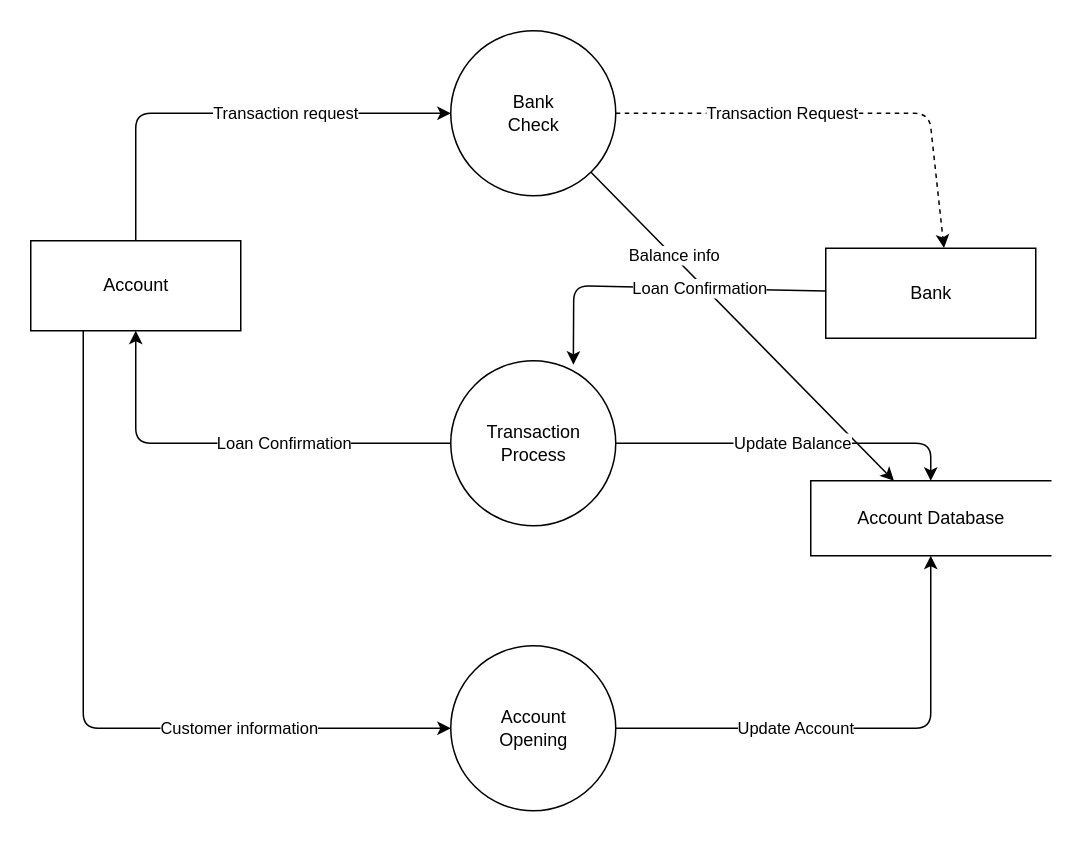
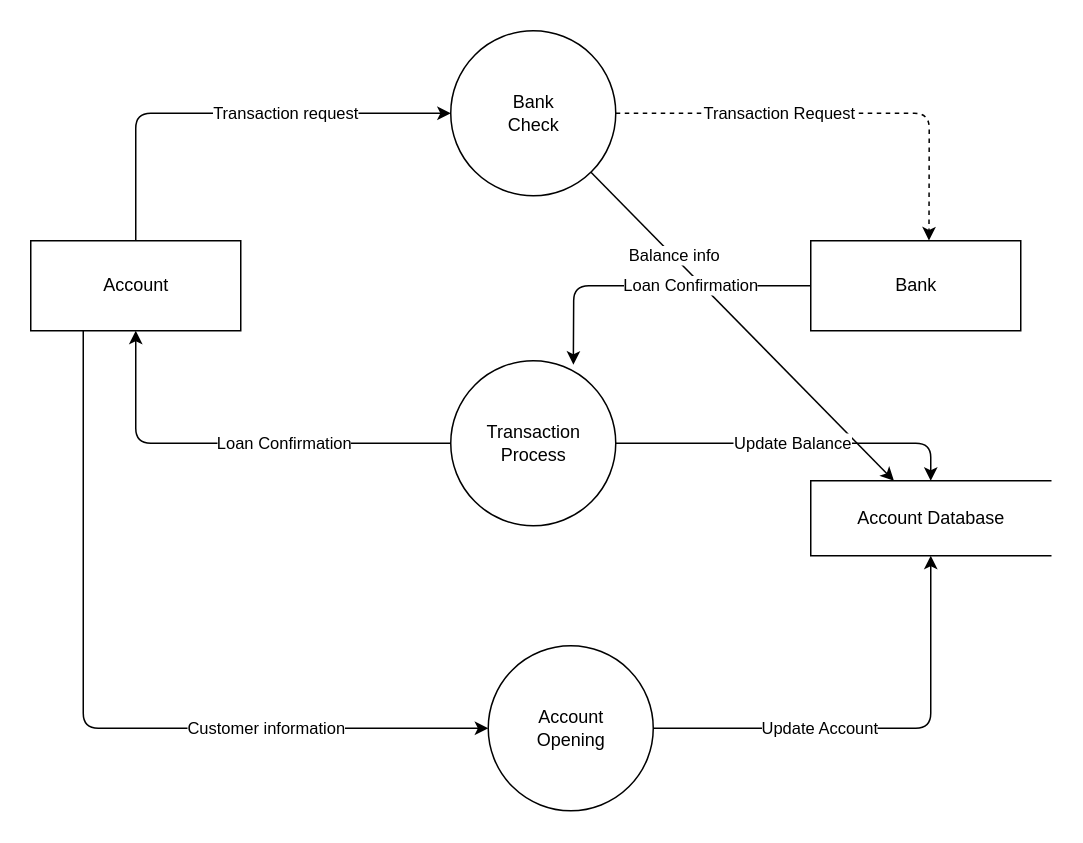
  <mxCell id="0" />
  <mxCell id="1" parent="0" />
  <mxCell id="2" value="Transaction Request" style="edgeStyle=none;html=1;entryX=0.563;entryY=-0.003;entryDx=0;entryDy=0;entryPerimeter=0;dashed=1;" parent="1" source="4" target="14" edge="1"><mxGeometry x="-0.251" relative="1" as="geometry"><Array as="points"><mxPoint x="619" y="75" /></Array><mxPoint x="-1" as="offset" /></mxGeometry></mxCell>
  <mxCell id="3" value="Balance info" style="edgeStyle=none;html=1;" parent="1" source="4" target="15" edge="1"><mxGeometry x="-0.455" relative="1" as="geometry"><mxPoint y="-1" as="offset" /></mxGeometry></mxCell>
  <mxCell id="4" value="Bank&lt;br&gt;Check" style="shape=ellipse;html=1;dashed=0;whitespace=wrap;aspect=fixed;perimeter=ellipsePerimeter;shadow=0;" parent="1" vertex="1"><mxGeometry x="300" y="20" width="110" height="110" as="geometry" /></mxCell>
  <mxCell id="5" value="Loan Confirmation" style="edgeStyle=none;html=1;entryX=0.5;entryY=1;entryDx=0;entryDy=0;" parent="1" source="7" target="12" edge="1"><mxGeometry x="-0.228" relative="1" as="geometry"><Array as="points"><mxPoint x="90" y="295" /></Array><mxPoint x="-1" as="offset" /></mxGeometry></mxCell>
  <mxCell id="6" value="Update Balance" style="edgeStyle=none;html=1;entryX=0.5;entryY=0;entryDx=0;entryDy=0;" parent="1" source="7" target="15" edge="1"><mxGeometry relative="1" as="geometry"><Array as="points"><mxPoint x="620" y="295" /></Array></mxGeometry></mxCell>
  <mxCell id="7" value="Transaction&lt;br&gt;Process" style="shape=ellipse;html=1;dashed=0;whitespace=wrap;aspect=fixed;perimeter=ellipsePerimeter;shadow=0;" parent="1" vertex="1"><mxGeometry x="300" y="240" width="110" height="110" as="geometry" /></mxCell>
  <mxCell id="8" value="Update Account" style="edgeStyle=none;html=1;entryX=0.5;entryY=1;entryDx=0;entryDy=0;" parent="1" source="9" target="15" edge="1"><mxGeometry x="-0.262" relative="1" as="geometry"><Array as="points"><mxPoint x="620" y="485" /></Array><mxPoint as="offset" /></mxGeometry></mxCell>
- <mxCell id="9" value="Account &lt;br&gt;Opening" style="shape=ellipse;html=1;dashed=0;whitespace=wrap;aspect=fixed;perimeter=ellipsePerimeter;shadow=0;" parent="1" vertex="1"><mxGeometry x="300" y="430" width="110" height="110" as="geometry" /></mxCell>
+ <mxCell id="9" value="Account &lt;br&gt;Opening" style="shape=ellipse;html=1;dashed=0;whitespace=wrap;aspect=fixed;perimeter=ellipsePerimeter;shadow=0;" parent="1" vertex="1"><mxGeometry x="325" y="430" width="110" height="110" as="geometry" /></mxCell>
  <mxCell id="10" value="Transaction request" style="edgeStyle=none;html=1;entryX=0;entryY=0.5;entryDx=0;entryDy=0;" parent="1" source="12" target="4" edge="1"><mxGeometry x="0.254" relative="1" as="geometry"><Array as="points"><mxPoint x="90" y="75" /></Array><mxPoint as="offset" /></mxGeometry></mxCell>
  <mxCell id="11" value="Customer information" style="edgeStyle=none;html=1;entryX=0;entryY=0.5;entryDx=0;entryDy=0;exitX=0.25;exitY=1;exitDx=0;exitDy=0;" parent="1" source="12" target="9" edge="1"><mxGeometry x="0.451" relative="1" as="geometry"><Array as="points"><mxPoint x="55" y="485" /></Array><mxPoint x="-1" as="offset" /></mxGeometry></mxCell>
  <mxCell id="12" value="Account" style="html=1;dashed=0;whitespace=wrap;shadow=0;" parent="1" vertex="1"><mxGeometry x="20" y="160" width="140" height="60" as="geometry" /></mxCell>
  <mxCell id="13" value="Loan Confirmation" style="edgeStyle=none;html=1;entryX=0.743;entryY=0.024;entryDx=0;entryDy=0;entryPerimeter=0;" parent="1" source="14" target="7" edge="1"><mxGeometry x="-0.24" relative="1" as="geometry"><mxPoint x="380" y="240" as="targetPoint" /><Array as="points"><mxPoint x="382" y="190" /></Array><mxPoint as="offset" /></mxGeometry></mxCell>
- <mxCell id="14" value="Bank" style="html=1;dashed=0;whitespace=wrap;shadow=0;" parent="1" vertex="1"><mxGeometry x="550" y="165" width="140" height="60" as="geometry" /></mxCell>
+ <mxCell id="14" value="Bank" style="html=1;dashed=0;whitespace=wrap;shadow=0;" parent="1" vertex="1"><mxGeometry x="540" y="160" width="140" height="60" as="geometry" /></mxCell>
  <mxCell id="15" value="Account Database" style="html=1;dashed=0;whitespace=wrap;shape=partialRectangle;right=0;shadow=0;" parent="1" vertex="1"><mxGeometry x="540" y="320" width="160" height="50" as="geometry" /></mxCell>
